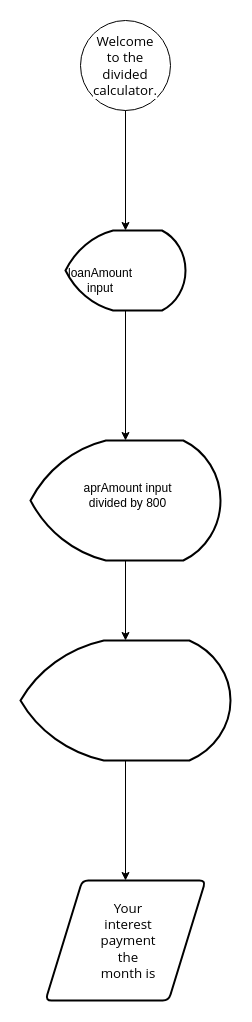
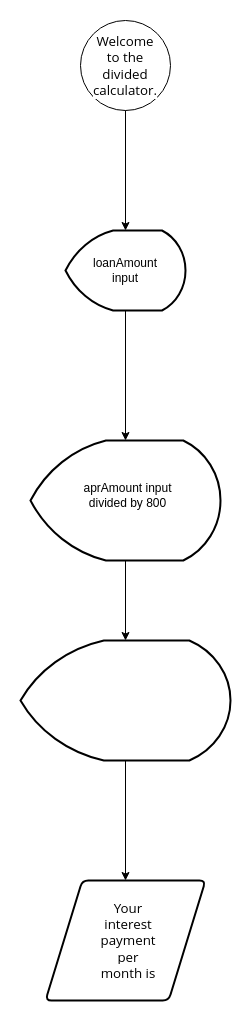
  <mxCell id="0" />
  <mxCell id="1" parent="0" />
  <mxCell id="2" value="" style="ellipse;whiteSpace=wrap;html=1;aspect=fixed;" vertex="1" parent="1"><mxGeometry x="80" y="20" width="90" height="90" as="geometry" /></mxCell>
  <mxCell id="3" value="" style="strokeWidth=2;html=1;shape=mxgraph.flowchart.display;whiteSpace=wrap;" vertex="1" parent="1"><mxGeometry x="65" y="230" width="120" height="80" as="geometry" /></mxCell>
  <mxCell id="4" style="edgeStyle=orthogonalEdgeStyle;rounded=0;orthogonalLoop=1;jettySize=auto;html=1;entryX=0.5;entryY=0;entryDx=0;entryDy=0;entryPerimeter=0;" edge="1" parent="1" source="2" target="3"><mxGeometry relative="1" as="geometry" /></mxCell>
  <mxCell id="5" value="" style="strokeWidth=2;html=1;shape=mxgraph.flowchart.display;whiteSpace=wrap;" vertex="1" parent="1"><mxGeometry x="30" y="440" width="190" height="120" as="geometry" /></mxCell>
  <mxCell id="6" style="edgeStyle=orthogonalEdgeStyle;rounded=0;orthogonalLoop=1;jettySize=auto;html=1;entryX=0.5;entryY=0;entryDx=0;entryDy=0;entryPerimeter=0;" edge="1" parent="1" source="3" target="5"><mxGeometry relative="1" as="geometry" /></mxCell>
  <mxCell id="7" value="" style="shape=parallelogram;html=1;strokeWidth=2;perimeter=parallelogramPerimeter;whiteSpace=wrap;rounded=1;arcSize=12;size=0.23;" vertex="1" parent="1"><mxGeometry x="45" y="880" width="160" height="120" as="geometry" /></mxCell>
  <mxCell id="8" value="&lt;span style=&quot;font-family: &amp;quot;Open Sans&amp;quot;, arial, helvetica, sans-serif; font-size: 13.333px; text-align: left; background-color: rgb(255, 255, 255);&quot;&gt;Welcome to the divided calculator.&lt;/span&gt;" style="text;html=1;align=center;verticalAlign=middle;whiteSpace=wrap;rounded=0;" vertex="1" parent="1"><mxGeometry x="95" y="52.5" width="60" height="25" as="geometry" /></mxCell>
- <mxCell id="9" value="&lt;span style=&quot;font-family: &amp;quot;Open Sans&amp;quot;, arial, helvetica, sans-serif; font-size: 13.333px; text-align: left; background-color: rgb(255, 255, 255);&quot;&gt;Your interest payment the month is&lt;/span&gt;" style="text;html=1;align=center;verticalAlign=middle;whiteSpace=wrap;rounded=0;" vertex="1" parent="1"><mxGeometry x="97.5" y="925" width="60" height="30" as="geometry" /></mxCell>
- <mxCell id="10" value="loanAmount&lt;div&gt;input&lt;/div&gt;" style="text;html=1;align=center;verticalAlign=middle;whiteSpace=wrap;rounded=0;" vertex="1" parent="1"><mxGeometry x="70" y="265" width="60" height="30" as="geometry" /></mxCell>
+ <mxCell id="9" value="&lt;span style=&quot;font-family: &amp;quot;Open Sans&amp;quot;, arial, helvetica, sans-serif; font-size: 13.333px; text-align: left; background-color: rgb(255, 255, 255);&quot;&gt;Your interest payment per month is&lt;/span&gt;" style="text;html=1;align=center;verticalAlign=middle;whiteSpace=wrap;rounded=0;" vertex="1" parent="1"><mxGeometry x="97.5" y="925" width="60" height="30" as="geometry" /></mxCell>
+ <mxCell id="10" value="loanAmount&lt;div&gt;input&lt;/div&gt;" style="text;html=1;align=center;verticalAlign=middle;whiteSpace=wrap;rounded=0;" vertex="1" parent="1"><mxGeometry x="95" y="255" width="60" height="30" as="geometry" /></mxCell>
  <mxCell id="11" style="edgeStyle=orthogonalEdgeStyle;rounded=0;orthogonalLoop=1;jettySize=auto;html=1;entryX=0.5;entryY=0;entryDx=0;entryDy=0;" edge="1" parent="1" source="12" target="7"><mxGeometry relative="1" as="geometry" /></mxCell>
  <mxCell id="12" value="" style="strokeWidth=2;html=1;shape=mxgraph.flowchart.display;whiteSpace=wrap;" vertex="1" parent="1"><mxGeometry x="20" y="640" width="210" height="120" as="geometry" /></mxCell>
  <mxCell id="13" value="aprAmount input&lt;div&gt;divided by 800&lt;/div&gt;" style="text;html=1;align=center;verticalAlign=middle;whiteSpace=wrap;rounded=0;" vertex="1" parent="1"><mxGeometry x="80" y="470" width="95" height="50" as="geometry" /></mxCell>
  <mxCell id="14" style="edgeStyle=orthogonalEdgeStyle;rounded=0;orthogonalLoop=1;jettySize=auto;html=1;entryX=0.5;entryY=0;entryDx=0;entryDy=0;entryPerimeter=0;" edge="1" parent="1" source="5" target="12"><mxGeometry relative="1" as="geometry" /></mxCell>
